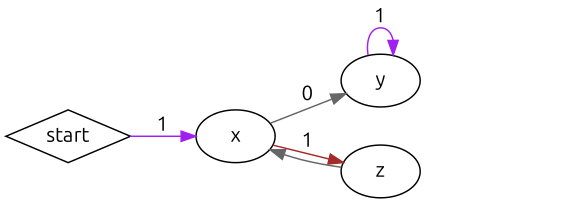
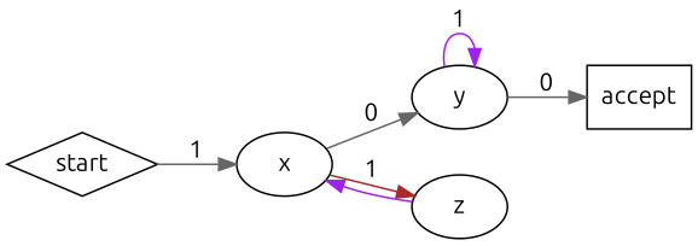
  digraph {
    fontname=Ubuntu
    rankdir=LR
    node [fontname=Ubuntu]
    edge [color=gray40 fontname=Ubuntu]
    start [shape=diamond]
    x
    y
    z
-   start -> x [color=purple label=1]
+   accept [shape=box]
+   start -> x [label=1]
    x -> y [label=0]
    x -> z [color=brown label=1]
    y -> y [color=purple label=1]
-   z -> x
+   y -> accept [label=0]
+   z -> x [color=purple]
  }
